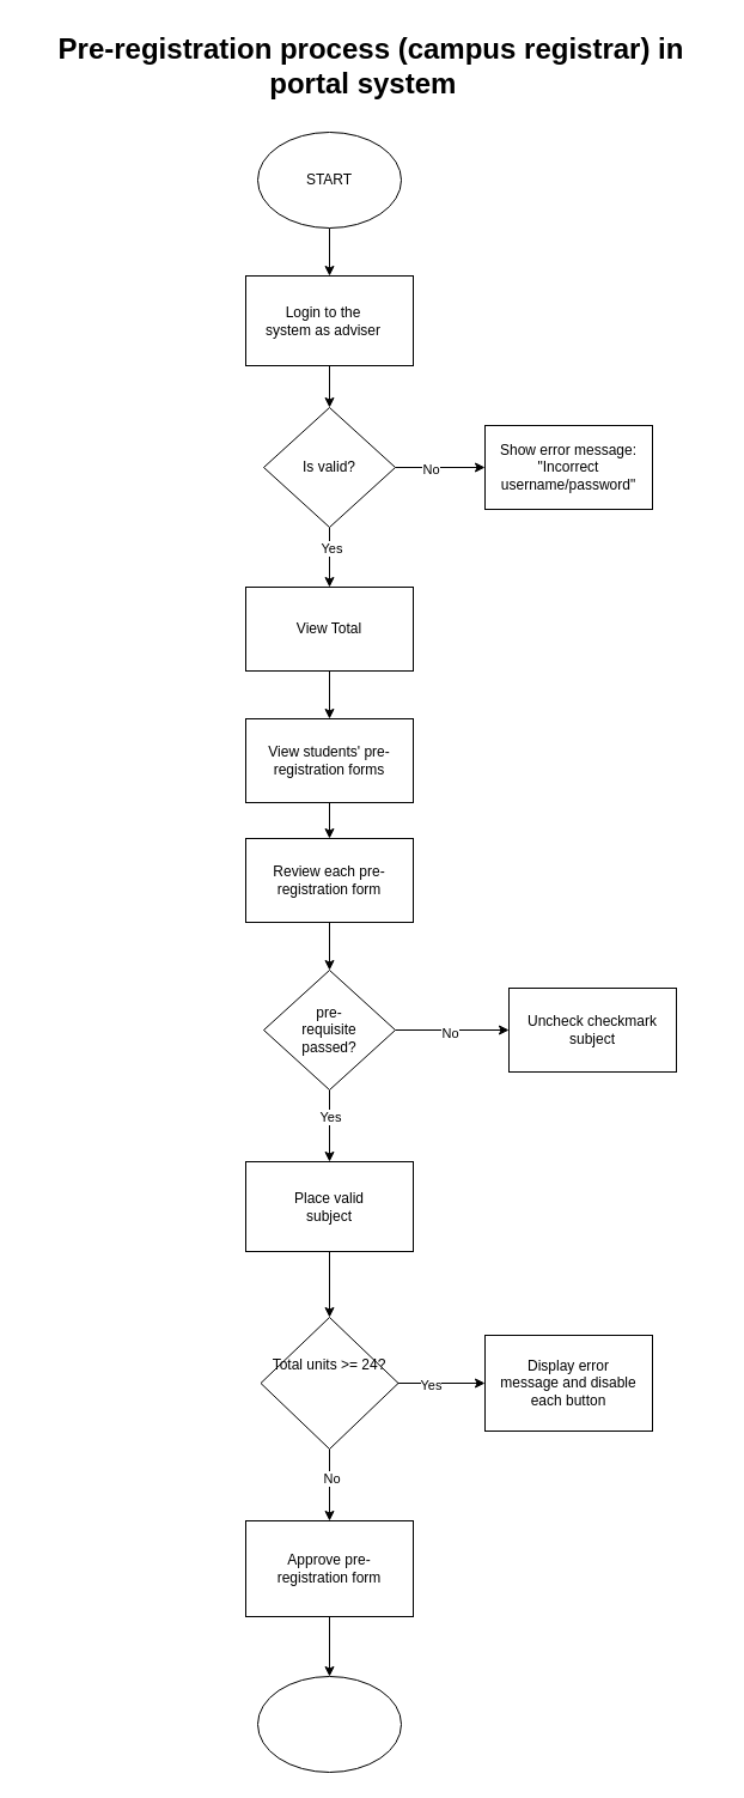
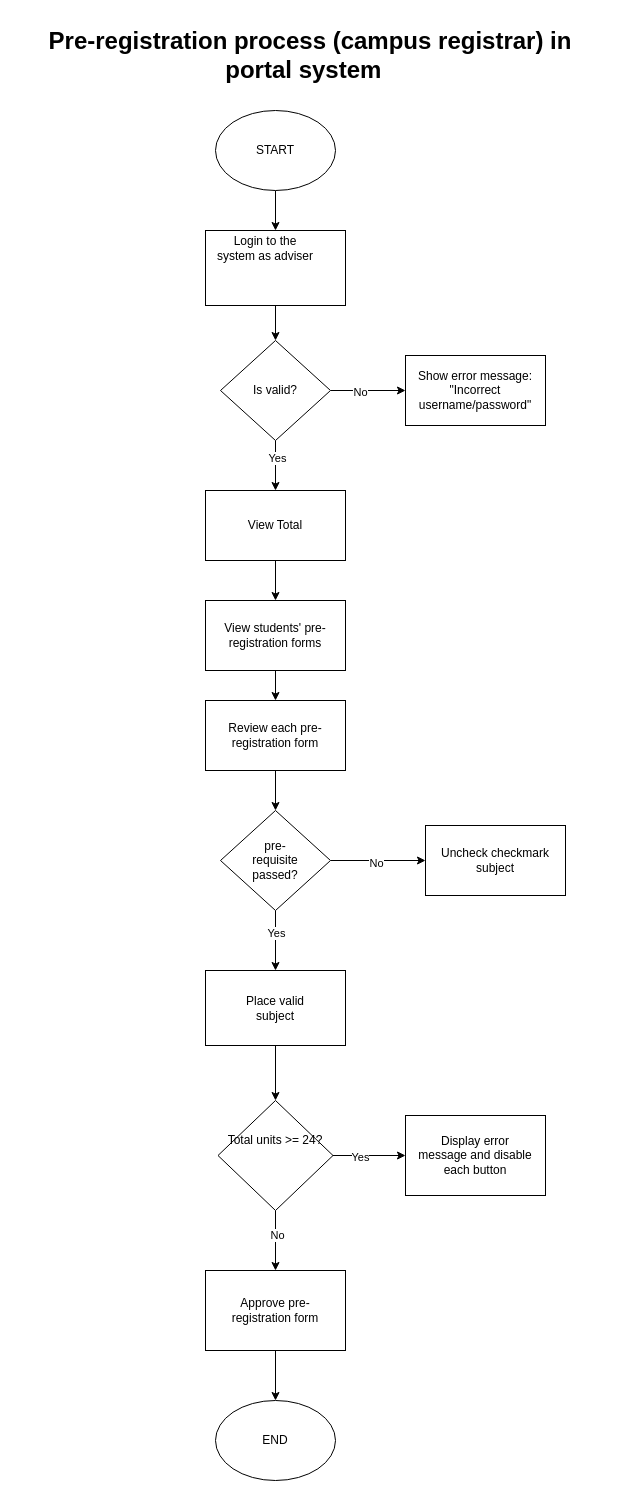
  <mxCell id="0" />
  <mxCell id="1" parent="0" />
  <mxCell id="2" value="&lt;h1 style=&quot;margin-top: 0px;&quot;&gt;Pre-registration process (campus registrar) in portal system&amp;nbsp;&amp;nbsp;&lt;/h1&gt;" style="text;html=1;whiteSpace=wrap;overflow=hidden;rounded=0;align=center;movable=1;resizable=1;rotatable=1;deletable=1;editable=1;locked=0;connectable=1;" parent="1" vertex="1"><mxGeometry x="20" y="20" width="580" height="70" as="geometry" /></mxCell>
  <mxCell id="3" style="edgeStyle=orthogonalEdgeStyle;rounded=0;orthogonalLoop=1;jettySize=auto;html=1;exitX=0.5;exitY=1;exitDx=0;exitDy=0;entryX=0.5;entryY=0;entryDx=0;entryDy=0;" parent="1" source="7" target="12" edge="1"><mxGeometry relative="1" as="geometry" /></mxCell>
  <mxCell id="4" value="Yes" style="edgeLabel;html=1;align=center;verticalAlign=middle;resizable=0;points=[];" parent="3" vertex="1" connectable="0"><mxGeometry x="-0.32" y="1" relative="1" as="geometry"><mxPoint as="offset" /></mxGeometry></mxCell>
  <mxCell id="5" style="edgeStyle=orthogonalEdgeStyle;rounded=0;orthogonalLoop=1;jettySize=auto;html=1;exitX=1;exitY=0.5;exitDx=0;exitDy=0;entryX=0;entryY=0.5;entryDx=0;entryDy=0;" parent="1" source="7" target="10" edge="1"><mxGeometry relative="1" as="geometry" /></mxCell>
  <mxCell id="6" value="No" style="edgeLabel;html=1;align=center;verticalAlign=middle;resizable=0;points=[];" parent="5" vertex="1" connectable="0"><mxGeometry x="-0.227" y="-1" relative="1" as="geometry"><mxPoint as="offset" /></mxGeometry></mxCell>
  <mxCell id="7" value="" style="rhombus;whiteSpace=wrap;html=1;" parent="1" vertex="1"><mxGeometry x="220" y="340" width="110" height="100" as="geometry" /></mxCell>
  <mxCell id="8" value="Is valid?" style="text;html=1;align=center;verticalAlign=middle;whiteSpace=wrap;rounded=0;" parent="1" vertex="1"><mxGeometry x="245" y="375" width="60" height="30" as="geometry" /></mxCell>
  <mxCell id="9" value="" style="rounded=0;whiteSpace=wrap;html=1;" parent="1" vertex="1"><mxGeometry x="405" y="355" width="140" height="70" as="geometry" /></mxCell>
  <mxCell id="10" value="Show error message:&lt;div&gt;&quot;Incorrect username/password&quot;&lt;/div&gt;" style="text;html=1;align=center;verticalAlign=middle;whiteSpace=wrap;rounded=0;" parent="1" vertex="1"><mxGeometry x="405" y="370" width="140" height="40" as="geometry" /></mxCell>
  <mxCell id="11" style="edgeStyle=orthogonalEdgeStyle;rounded=0;orthogonalLoop=1;jettySize=auto;html=1;exitX=0.5;exitY=1;exitDx=0;exitDy=0;entryX=0.5;entryY=0;entryDx=0;entryDy=0;" parent="1" source="12" target="35" edge="1"><mxGeometry relative="1" as="geometry" /></mxCell>
  <mxCell id="12" value="" style="rounded=0;whiteSpace=wrap;html=1;" parent="1" vertex="1"><mxGeometry x="205" y="490" width="140" height="70" as="geometry" /></mxCell>
  <mxCell id="13" value="View Total" style="text;html=1;align=center;verticalAlign=middle;whiteSpace=wrap;rounded=0;" parent="1" vertex="1"><mxGeometry x="205" y="505" width="140" height="40" as="geometry" /></mxCell>
  <mxCell id="14" style="edgeStyle=orthogonalEdgeStyle;rounded=0;orthogonalLoop=1;jettySize=auto;html=1;exitX=0.5;exitY=1;exitDx=0;exitDy=0;entryX=0.5;entryY=0;entryDx=0;entryDy=0;" parent="1" source="15" target="21" edge="1"><mxGeometry relative="1" as="geometry" /></mxCell>
  <mxCell id="15" value="" style="rounded=0;whiteSpace=wrap;html=1;" parent="1" vertex="1"><mxGeometry x="205" y="700" width="140" height="70" as="geometry" /></mxCell>
  <mxCell id="16" value="Review each pre-registration form" style="text;html=1;align=center;verticalAlign=middle;whiteSpace=wrap;rounded=0;" parent="1" vertex="1"><mxGeometry x="205" y="715" width="140" height="40" as="geometry" /></mxCell>
  <mxCell id="17" style="edgeStyle=orthogonalEdgeStyle;rounded=0;orthogonalLoop=1;jettySize=auto;html=1;exitX=1;exitY=0.5;exitDx=0;exitDy=0;entryX=0;entryY=0.5;entryDx=0;entryDy=0;" parent="1" source="21" edge="1"><mxGeometry relative="1" as="geometry"><mxPoint x="425" y="860" as="targetPoint" /></mxGeometry></mxCell>
  <mxCell id="18" value="No" style="edgeLabel;html=1;align=center;verticalAlign=middle;resizable=0;points=[];" parent="17" vertex="1" connectable="0"><mxGeometry x="-0.053" y="-2" relative="1" as="geometry"><mxPoint as="offset" /></mxGeometry></mxCell>
  <mxCell id="19" style="edgeStyle=orthogonalEdgeStyle;rounded=0;orthogonalLoop=1;jettySize=auto;html=1;exitX=0.5;exitY=1;exitDx=0;exitDy=0;entryX=0.5;entryY=0;entryDx=0;entryDy=0;" parent="1" source="21" target="32" edge="1"><mxGeometry relative="1" as="geometry" /></mxCell>
  <mxCell id="20" value="Yes" style="edgeLabel;html=1;align=center;verticalAlign=middle;resizable=0;points=[];" parent="19" vertex="1" connectable="0"><mxGeometry x="-0.267" relative="1" as="geometry"><mxPoint as="offset" /></mxGeometry></mxCell>
  <mxCell id="21" value="" style="rhombus;whiteSpace=wrap;html=1;" parent="1" vertex="1"><mxGeometry x="220" y="810" width="110" height="100" as="geometry" /></mxCell>
  <mxCell id="22" value="pre-requisite passed?" style="text;html=1;align=center;verticalAlign=middle;whiteSpace=wrap;rounded=0;" parent="1" vertex="1"><mxGeometry x="245" y="845" width="60" height="30" as="geometry" /></mxCell>
  <mxCell id="23" value="" style="rounded=0;whiteSpace=wrap;html=1;" parent="1" vertex="1"><mxGeometry x="425" y="825" width="140" height="70" as="geometry" /></mxCell>
  <mxCell id="24" value="Uncheck checkmark subject" style="text;html=1;align=center;verticalAlign=middle;whiteSpace=wrap;rounded=0;" parent="1" vertex="1"><mxGeometry x="425" y="840" width="140" height="40" as="geometry" /></mxCell>
  <mxCell id="25" style="edgeStyle=orthogonalEdgeStyle;rounded=0;orthogonalLoop=1;jettySize=auto;html=1;exitX=0.5;exitY=1;exitDx=0;exitDy=0;entryX=0.5;entryY=0;entryDx=0;entryDy=0;" parent="1" source="26" target="7" edge="1"><mxGeometry relative="1" as="geometry" /></mxCell>
  <mxCell id="26" value="" style="rounded=0;whiteSpace=wrap;html=1;" parent="1" vertex="1"><mxGeometry x="205" y="230" width="140" height="75" as="geometry" /></mxCell>
- <mxCell id="27" value="Login to the system as adviser" style="text;html=1;align=center;verticalAlign=middle;whiteSpace=wrap;rounded=0;" parent="1" vertex="1"><mxGeometry x="220" y="252.5" width="100" height="30" as="geometry" /></mxCell>
+ <mxCell id="27" value="Login to the system as adviser" style="text;html=1;align=center;verticalAlign=middle;whiteSpace=wrap;rounded=0;" parent="1" vertex="1"><mxGeometry x="215" y="232.5" width="100" height="30" as="geometry" /></mxCell>
  <mxCell id="28" style="edgeStyle=orthogonalEdgeStyle;rounded=0;orthogonalLoop=1;jettySize=auto;html=1;exitX=0.5;exitY=1;exitDx=0;exitDy=0;entryX=0.5;entryY=0;entryDx=0;entryDy=0;" parent="1" source="29" target="26" edge="1"><mxGeometry relative="1" as="geometry" /></mxCell>
  <mxCell id="29" value="" style="ellipse;whiteSpace=wrap;html=1;" parent="1" vertex="1"><mxGeometry x="215" y="110" width="120" height="80" as="geometry" /></mxCell>
  <mxCell id="30" value="START" style="text;html=1;align=center;verticalAlign=middle;whiteSpace=wrap;rounded=0;" parent="1" vertex="1"><mxGeometry x="245" y="135" width="60" height="30" as="geometry" /></mxCell>
  <mxCell id="31" style="edgeStyle=orthogonalEdgeStyle;rounded=0;orthogonalLoop=1;jettySize=auto;html=1;exitX=0.5;exitY=1;exitDx=0;exitDy=0;entryX=0.5;entryY=0;entryDx=0;entryDy=0;" parent="1" source="32" target="41" edge="1"><mxGeometry relative="1" as="geometry" /></mxCell>
  <mxCell id="32" value="" style="rounded=0;whiteSpace=wrap;html=1;" parent="1" vertex="1"><mxGeometry x="205" y="970" width="140" height="75" as="geometry" /></mxCell>
  <mxCell id="33" value="Place valid subject" style="text;html=1;align=center;verticalAlign=middle;whiteSpace=wrap;rounded=0;" parent="1" vertex="1"><mxGeometry x="225" y="992.5" width="100" height="30" as="geometry" /></mxCell>
  <mxCell id="34" style="edgeStyle=orthogonalEdgeStyle;rounded=0;orthogonalLoop=1;jettySize=auto;html=1;exitX=0.5;exitY=1;exitDx=0;exitDy=0;entryX=0.5;entryY=0;entryDx=0;entryDy=0;" parent="1" source="35" target="15" edge="1"><mxGeometry relative="1" as="geometry" /></mxCell>
  <mxCell id="35" value="" style="rounded=0;whiteSpace=wrap;html=1;" parent="1" vertex="1"><mxGeometry x="205" y="600" width="140" height="70" as="geometry" /></mxCell>
  <mxCell id="36" value="View students' pre-registration forms" style="text;html=1;align=center;verticalAlign=middle;whiteSpace=wrap;rounded=0;" parent="1" vertex="1"><mxGeometry x="205" y="615" width="140" height="40" as="geometry" /></mxCell>
  <mxCell id="37" style="edgeStyle=orthogonalEdgeStyle;rounded=0;orthogonalLoop=1;jettySize=auto;html=1;exitX=1;exitY=0.5;exitDx=0;exitDy=0;entryX=0;entryY=0.5;entryDx=0;entryDy=0;" parent="1" source="41" target="43" edge="1"><mxGeometry relative="1" as="geometry" /></mxCell>
  <mxCell id="38" value="Yes" style="edgeLabel;html=1;align=center;verticalAlign=middle;resizable=0;points=[];" parent="37" vertex="1" connectable="0"><mxGeometry x="-0.269" y="-1" relative="1" as="geometry"><mxPoint x="1" as="offset" /></mxGeometry></mxCell>
  <mxCell id="39" style="edgeStyle=orthogonalEdgeStyle;rounded=0;orthogonalLoop=1;jettySize=auto;html=1;exitX=0.5;exitY=1;exitDx=0;exitDy=0;entryX=0.5;entryY=0;entryDx=0;entryDy=0;" parent="1" source="41" target="45" edge="1"><mxGeometry relative="1" as="geometry" /></mxCell>
  <mxCell id="40" value="No" style="edgeLabel;html=1;align=center;verticalAlign=middle;resizable=0;points=[];" parent="39" vertex="1" connectable="0"><mxGeometry x="-0.2" y="1" relative="1" as="geometry"><mxPoint as="offset" /></mxGeometry></mxCell>
  <mxCell id="41" value="" style="rhombus;whiteSpace=wrap;html=1;" parent="1" vertex="1"><mxGeometry x="217.5" y="1100" width="115" height="110" as="geometry" /></mxCell>
  <mxCell id="42" value="Total units &amp;gt;= 24?" style="text;html=1;align=center;verticalAlign=middle;whiteSpace=wrap;rounded=0;" parent="1" vertex="1"><mxGeometry x="225" y="1125" width="100" height="30" as="geometry" /></mxCell>
  <mxCell id="43" value="" style="rounded=0;whiteSpace=wrap;html=1;" parent="1" vertex="1"><mxGeometry x="405" y="1115" width="140" height="80" as="geometry" /></mxCell>
  <mxCell id="44" style="edgeStyle=orthogonalEdgeStyle;rounded=0;orthogonalLoop=1;jettySize=auto;html=1;exitX=0.5;exitY=1;exitDx=0;exitDy=0;entryX=0.5;entryY=0;entryDx=0;entryDy=0;" parent="1" source="45" target="47" edge="1"><mxGeometry relative="1" as="geometry" /></mxCell>
  <mxCell id="45" value="" style="rounded=0;whiteSpace=wrap;html=1;" parent="1" vertex="1"><mxGeometry x="205" y="1270" width="140" height="80" as="geometry" /></mxCell>
  <mxCell id="46" value="Approve pre-registration form" style="text;html=1;align=center;verticalAlign=middle;whiteSpace=wrap;rounded=0;" parent="1" vertex="1"><mxGeometry x="215" y="1295" width="120" height="30" as="geometry" /></mxCell>
  <mxCell id="47" value="" style="ellipse;whiteSpace=wrap;html=1;" parent="1" vertex="1"><mxGeometry x="215" y="1400" width="120" height="80" as="geometry" /></mxCell>
  <mxCell id="48" value="Display error message and disable each button" style="text;html=1;align=center;verticalAlign=middle;whiteSpace=wrap;rounded=0;" parent="1" vertex="1"><mxGeometry x="415" y="1140" width="120" height="30" as="geometry" /></mxCell>
+ <mxCell id="49" value="END" style="text;html=1;align=center;verticalAlign=middle;whiteSpace=wrap;rounded=0;" parent="1" vertex="1"><mxGeometry x="215" y="1425" width="120" height="30" as="geometry" /></mxCell>
